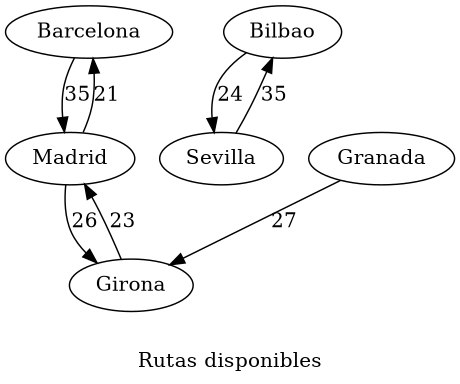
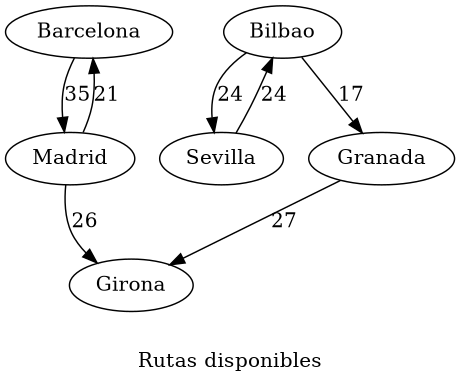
  digraph {
    label="Rutas disponibles"
    Barcelona
    Madrid
    Sevilla
    Bilbao
    Girona
    Granada
    Barcelona -> Madrid [label=35]
    Madrid -> Barcelona [label=21]
    Madrid -> Girona [label=26]
-   Sevilla -> Bilbao [label=35]
+   Sevilla -> Bilbao [label=24]
    Bilbao -> Sevilla [label=24]
-   Girona -> Madrid [label=23]
+   Bilbao -> Granada [label=17]
    Granada -> Girona [label=27]
  }
